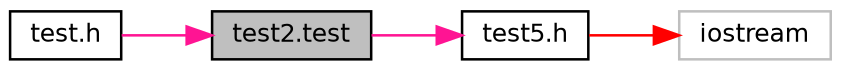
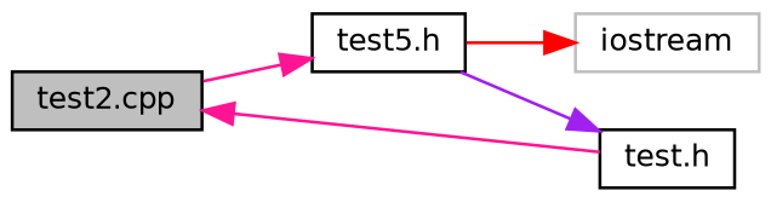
  digraph {
    rankdir=LR
    node [color=black fillcolor=white fontname=Helvetica fontsize=10 shape=record style=filled]
    edge [color=deeppink fontname=Helvetica fontsize=10 labelfontname=Helvetica labelfontsize=10 style=solid]
-   n1 [fillcolor=grey75 fontcolor=black height=0.2 label="test2.test" width=0.4]
+   n1 [fillcolor=grey75 fontcolor=black height=0.2 label="test2.cpp" width=0.4]
    n2 [height=0.2 label="test5.h" width=0.4]
    n3 [color=grey75 height=0.2 label=iostream width=0.4]
    n4 [height=0.2 label="test.h" width=0.4]
    n1 -> n2
    n2 -> n3 [color=red]
+   n2 -> n4 [color=purple]
    n4 -> n1
  }
